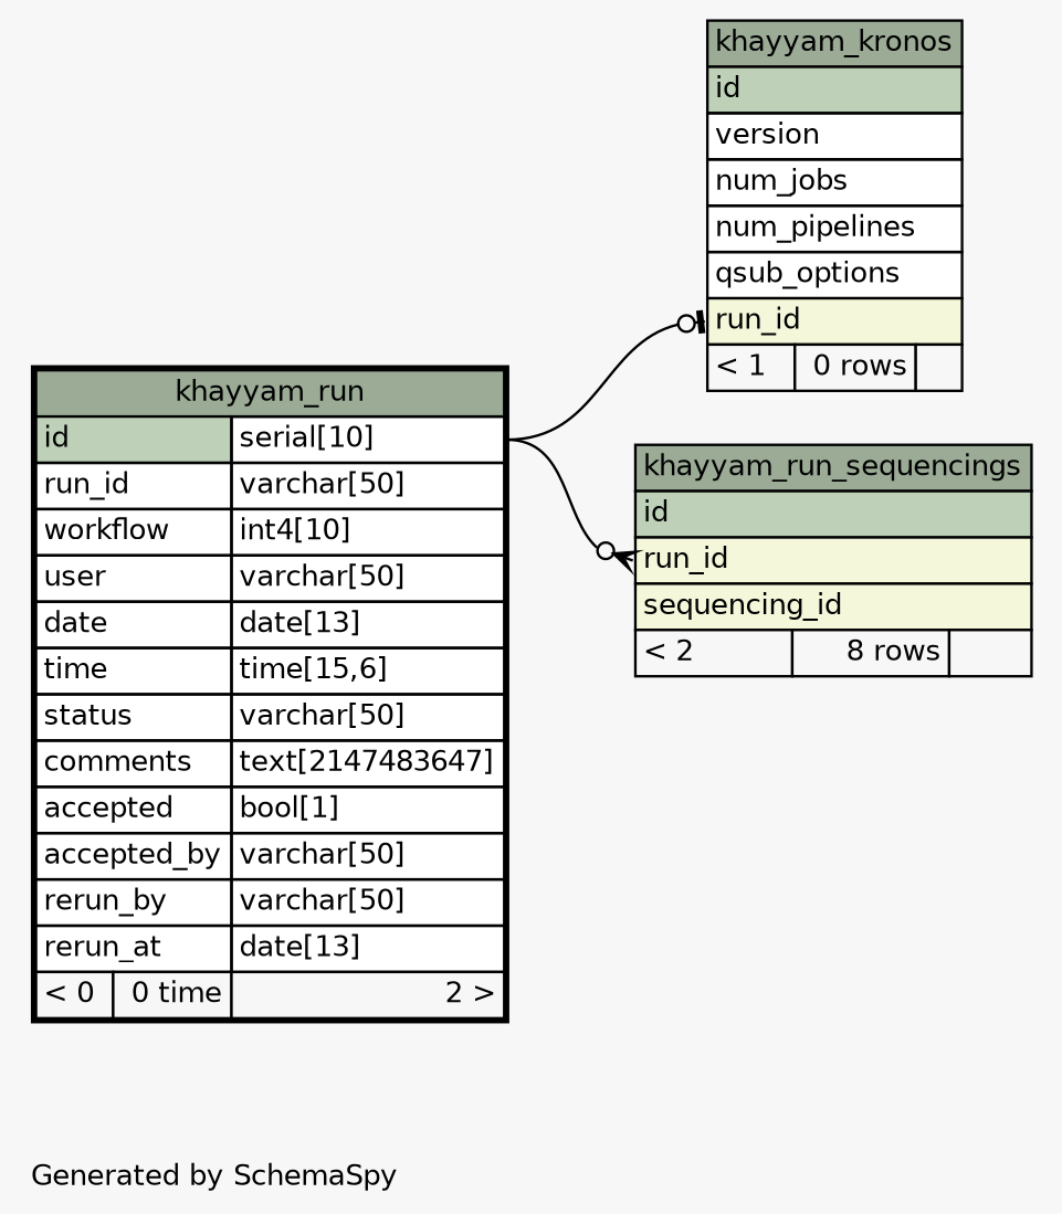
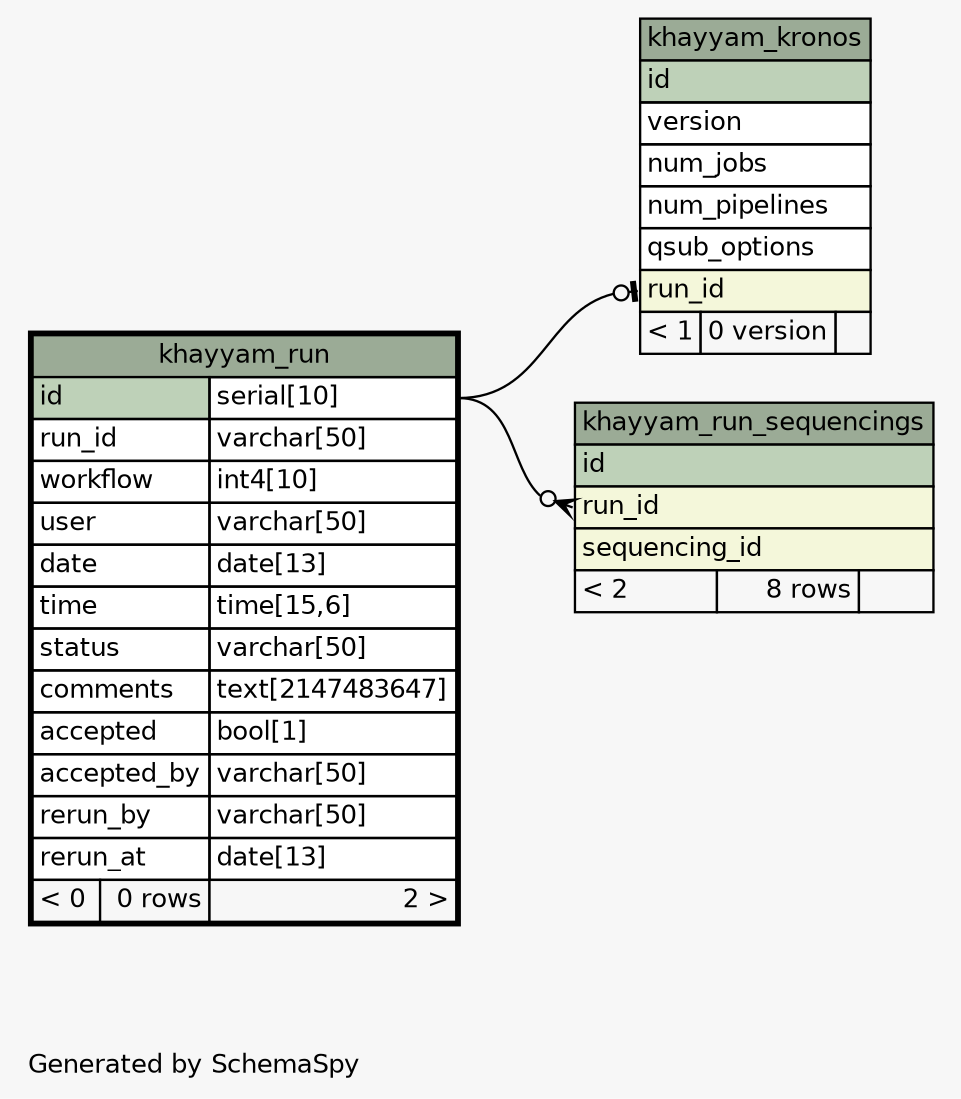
  digraph {
    bgcolor="#f7f7f7"
    fontname=Helvetica
    fontsize=11
    label="\nGenerated by SchemaSpy"
    labeljust=l
    nodesep=0.18
    rankdir=RL
    ranksep=0.46
    node [fontname=Helvetica fontsize=11 shape=plaintext]
    edge [arrowhead=none arrowsize=0.8 dir=back headport="id.type:e" tailport="run_id:w"]
-   n1 [label=<     <TABLE BORDER="0" CELLBORDER="1" CELLSPACING="0" BGCOLOR="#ffffff">       <TR><TD COLSPAN="3" BGCOLOR="#9bab96" ALIGN="CENTER">khayyam_kronos</TD></TR>       <TR><TD PORT="id" COLSPAN="3" BGCOLOR="#bed1b8" ALIGN="LEFT">id</TD></TR>       <TR><TD PORT="version" COLSPAN="3" ALIGN="LEFT">version</TD></TR>       <TR><TD PORT="num_jobs" COLSPAN="3" ALIGN="LEFT">num_jobs</TD></TR>       <TR><TD PORT="num_pipelines" COLSPAN="3" ALIGN="LEFT">num_pipelines</TD></TR>       <TR><TD PORT="qsub_options" COLSPAN="3" ALIGN="LEFT">qsub_options</TD></TR>       <TR><TD PORT="run_id" COLSPAN="3" BGCOLOR="#f4f7da" ALIGN="LEFT">run_id</TD></TR>       <TR><TD ALIGN="LEFT" BGCOLOR="#f7f7f7">&lt; 1</TD><TD ALIGN="RIGHT" BGCOLOR="#f7f7f7">0 rows</TD><TD ALIGN="RIGHT" BGCOLOR="#f7f7f7">  </TD></TR>     </TABLE>>]
-   n2 [label=<     <TABLE BORDER="2" CELLBORDER="1" CELLSPACING="0" BGCOLOR="#ffffff">       <TR><TD COLSPAN="3" BGCOLOR="#9bab96" ALIGN="CENTER">khayyam_run</TD></TR>       <TR><TD PORT="id" COLSPAN="2" BGCOLOR="#bed1b8" ALIGN="LEFT">id</TD><TD PORT="id.type" ALIGN="LEFT">serial[10]</TD></TR>       <TR><TD PORT="run_id" COLSPAN="2" ALIGN="LEFT">run_id</TD><TD PORT="run_id.type" ALIGN="LEFT">varchar[50]</TD></TR>       <TR><TD PORT="workflow" COLSPAN="2" ALIGN="LEFT">workflow</TD><TD PORT="workflow.type" ALIGN="LEFT">int4[10]</TD></TR>       <TR><TD PORT="user" COLSPAN="2" ALIGN="LEFT">user</TD><TD PORT="user.type" ALIGN="LEFT">varchar[50]</TD></TR>       <TR><TD PORT="date" COLSPAN="2" ALIGN="LEFT">date</TD><TD PORT="date.type" ALIGN="LEFT">date[13]</TD></TR>       <TR><TD PORT="time" COLSPAN="2" ALIGN="LEFT">time</TD><TD PORT="time.type" ALIGN="LEFT">time[15,6]</TD></TR>       <TR><TD PORT="status" COLSPAN="2" ALIGN="LEFT">status</TD><TD PORT="status.type" ALIGN="LEFT">varchar[50]</TD></TR>       <TR><TD PORT="comments" COLSPAN="2" ALIGN="LEFT">comments</TD><TD PORT="comments.type" ALIGN="LEFT">text[2147483647]</TD></TR>       <TR><TD PORT="accepted" COLSPAN="2" ALIGN="LEFT">accepted</TD><TD PORT="accepted.type" ALIGN="LEFT">bool[1]</TD></TR>       <TR><TD PORT="accepted_by" COLSPAN="2" ALIGN="LEFT">accepted_by</TD><TD PORT="accepted_by.type" ALIGN="LEFT">varchar[50]</TD></TR>       <TR><TD PORT="rerun_by" COLSPAN="2" ALIGN="LEFT">rerun_by</TD><TD PORT="rerun_by.type" ALIGN="LEFT">varchar[50]</TD></TR>       <TR><TD PORT="rerun_at" COLSPAN="2" ALIGN="LEFT">rerun_at</TD><TD PORT="rerun_at.type" ALIGN="LEFT">date[13]</TD></TR>       <TR><TD ALIGN="LEFT" BGCOLOR="#f7f7f7">&lt; 0</TD><TD ALIGN="RIGHT" BGCOLOR="#f7f7f7">0 time</TD><TD ALIGN="RIGHT" BGCOLOR="#f7f7f7">2 &gt;</TD></TR>     </TABLE>>]
+   n1 [label=<     <TABLE BORDER="0" CELLBORDER="1" CELLSPACING="0" BGCOLOR="#ffffff">       <TR><TD COLSPAN="3" BGCOLOR="#9bab96" ALIGN="CENTER">khayyam_kronos</TD></TR>       <TR><TD PORT="id" COLSPAN="3" BGCOLOR="#bed1b8" ALIGN="LEFT">id</TD></TR>       <TR><TD PORT="version" COLSPAN="3" ALIGN="LEFT">version</TD></TR>       <TR><TD PORT="num_jobs" COLSPAN="3" ALIGN="LEFT">num_jobs</TD></TR>       <TR><TD PORT="num_pipelines" COLSPAN="3" ALIGN="LEFT">num_pipelines</TD></TR>       <TR><TD PORT="qsub_options" COLSPAN="3" ALIGN="LEFT">qsub_options</TD></TR>       <TR><TD PORT="run_id" COLSPAN="3" BGCOLOR="#f4f7da" ALIGN="LEFT">run_id</TD></TR>       <TR><TD ALIGN="LEFT" BGCOLOR="#f7f7f7">&lt; 1</TD><TD ALIGN="RIGHT" BGCOLOR="#f7f7f7">0 version</TD><TD ALIGN="RIGHT" BGCOLOR="#f7f7f7">  </TD></TR>     </TABLE>>]
+   n2 [label=<     <TABLE BORDER="2" CELLBORDER="1" CELLSPACING="0" BGCOLOR="#ffffff">       <TR><TD COLSPAN="3" BGCOLOR="#9bab96" ALIGN="CENTER">khayyam_run</TD></TR>       <TR><TD PORT="id" COLSPAN="2" BGCOLOR="#bed1b8" ALIGN="LEFT">id</TD><TD PORT="id.type" ALIGN="LEFT">serial[10]</TD></TR>       <TR><TD PORT="run_id" COLSPAN="2" ALIGN="LEFT">run_id</TD><TD PORT="run_id.type" ALIGN="LEFT">varchar[50]</TD></TR>       <TR><TD PORT="workflow" COLSPAN="2" ALIGN="LEFT">workflow</TD><TD PORT="workflow.type" ALIGN="LEFT">int4[10]</TD></TR>       <TR><TD PORT="user" COLSPAN="2" ALIGN="LEFT">user</TD><TD PORT="user.type" ALIGN="LEFT">varchar[50]</TD></TR>       <TR><TD PORT="date" COLSPAN="2" ALIGN="LEFT">date</TD><TD PORT="date.type" ALIGN="LEFT">date[13]</TD></TR>       <TR><TD PORT="time" COLSPAN="2" ALIGN="LEFT">time</TD><TD PORT="time.type" ALIGN="LEFT">time[15,6]</TD></TR>       <TR><TD PORT="status" COLSPAN="2" ALIGN="LEFT">status</TD><TD PORT="status.type" ALIGN="LEFT">varchar[50]</TD></TR>       <TR><TD PORT="comments" COLSPAN="2" ALIGN="LEFT">comments</TD><TD PORT="comments.type" ALIGN="LEFT">text[2147483647]</TD></TR>       <TR><TD PORT="accepted" COLSPAN="2" ALIGN="LEFT">accepted</TD><TD PORT="accepted.type" ALIGN="LEFT">bool[1]</TD></TR>       <TR><TD PORT="accepted_by" COLSPAN="2" ALIGN="LEFT">accepted_by</TD><TD PORT="accepted_by.type" ALIGN="LEFT">varchar[50]</TD></TR>       <TR><TD PORT="rerun_by" COLSPAN="2" ALIGN="LEFT">rerun_by</TD><TD PORT="rerun_by.type" ALIGN="LEFT">varchar[50]</TD></TR>       <TR><TD PORT="rerun_at" COLSPAN="2" ALIGN="LEFT">rerun_at</TD><TD PORT="rerun_at.type" ALIGN="LEFT">date[13]</TD></TR>       <TR><TD ALIGN="LEFT" BGCOLOR="#f7f7f7">&lt; 0</TD><TD ALIGN="RIGHT" BGCOLOR="#f7f7f7">0 rows</TD><TD ALIGN="RIGHT" BGCOLOR="#f7f7f7">2 &gt;</TD></TR>     </TABLE>>]
    n3 [label=<     <TABLE BORDER="0" CELLBORDER="1" CELLSPACING="0" BGCOLOR="#ffffff">       <TR><TD COLSPAN="3" BGCOLOR="#9bab96" ALIGN="CENTER">khayyam_run_sequencings</TD></TR>       <TR><TD PORT="id" COLSPAN="3" BGCOLOR="#bed1b8" ALIGN="LEFT">id</TD></TR>       <TR><TD PORT="run_id" COLSPAN="3" BGCOLOR="#f4f7da" ALIGN="LEFT">run_id</TD></TR>       <TR><TD PORT="sequencing_id" COLSPAN="3" BGCOLOR="#f4f7da" ALIGN="LEFT">sequencing_id</TD></TR>       <TR><TD ALIGN="LEFT" BGCOLOR="#f7f7f7">&lt; 2</TD><TD ALIGN="RIGHT" BGCOLOR="#f7f7f7">8 rows</TD><TD ALIGN="RIGHT" BGCOLOR="#f7f7f7">  </TD></TR>     </TABLE>>]
    n1 -> n2 [arrowtail=teeodot]
    n3 -> n2 [arrowtail=crowodot]
  }
